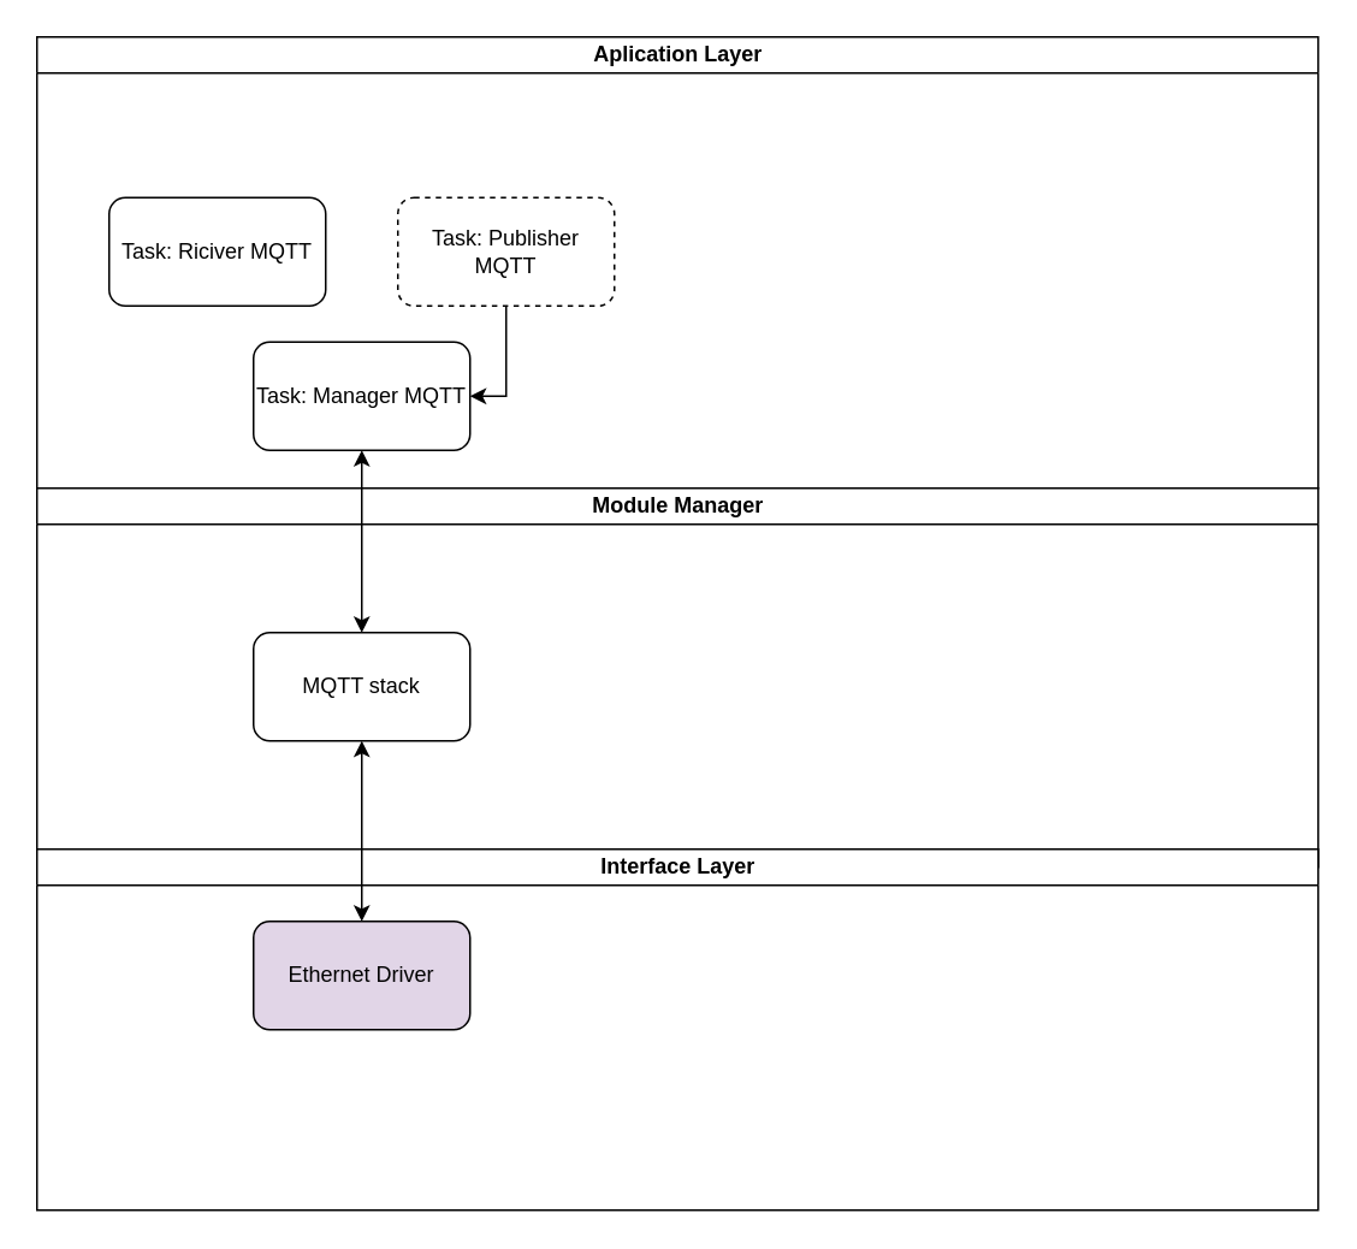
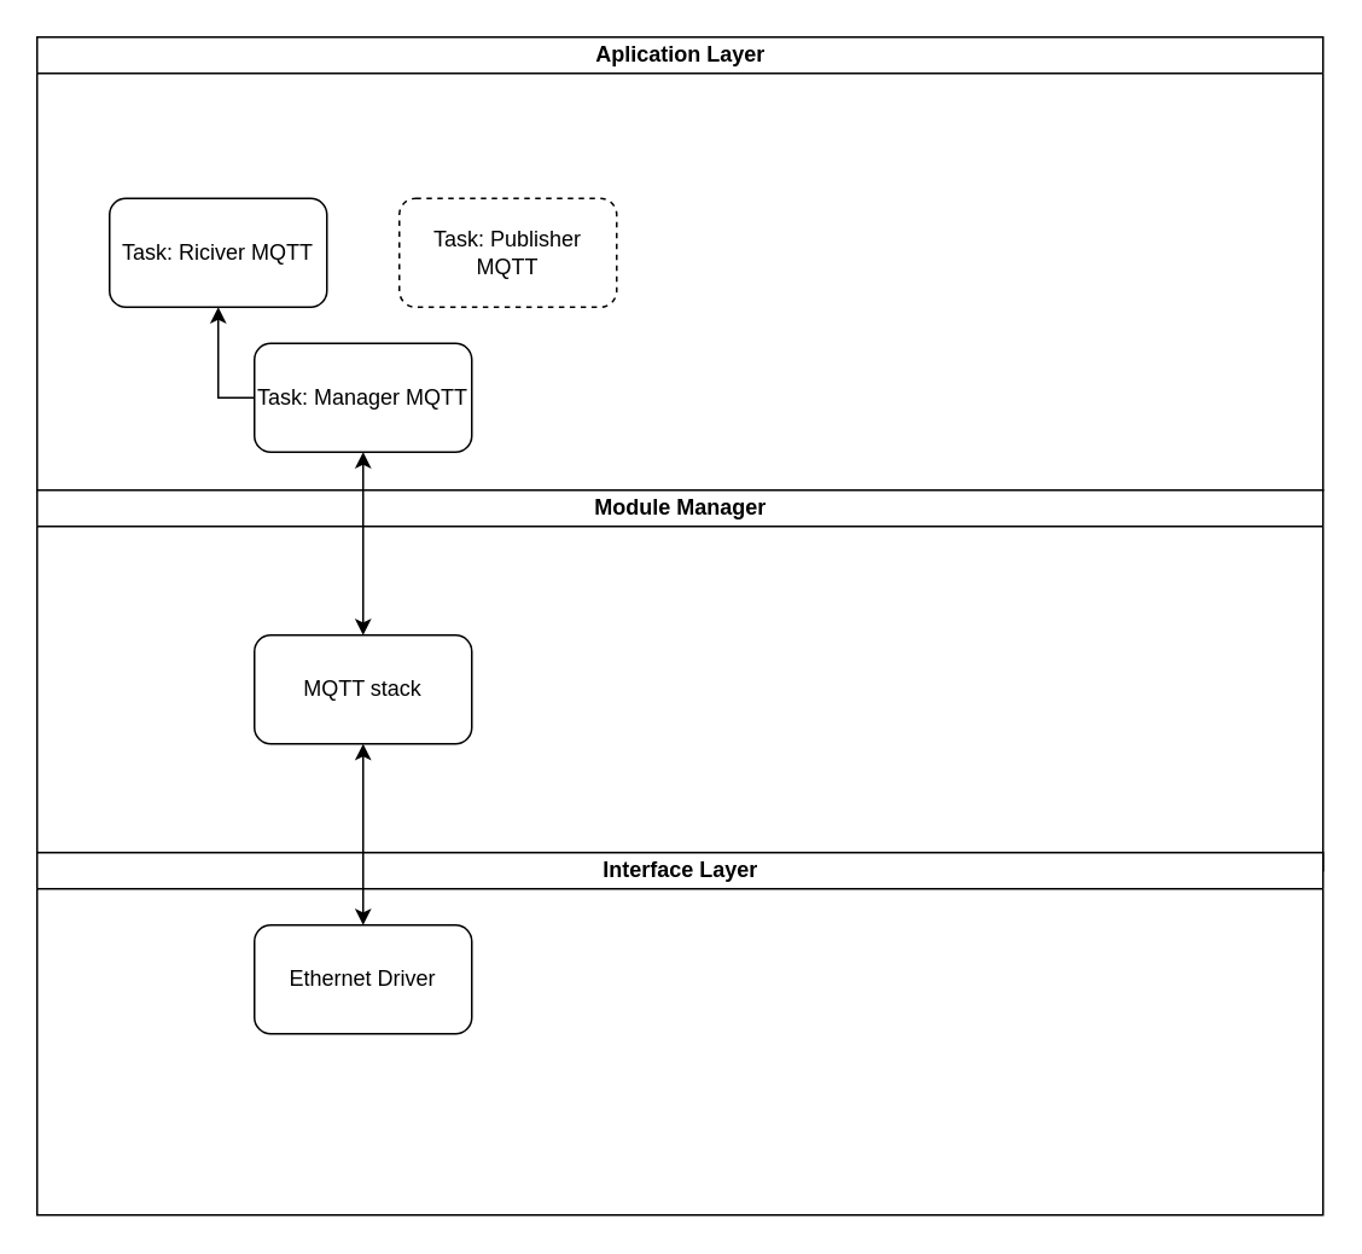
  <mxCell id="0" />
  <mxCell id="1" parent="0" />
  <mxCell id="2" value="Aplication Layer" style="swimlane;html=1;startSize=20;horizontal=1;containerType=tree;glass=0;" parent="1" vertex="1"><mxGeometry x="20" y="20" width="710" height="250" as="geometry" /></mxCell>
  <mxCell id="3" value="Task: Riciver MQTT" style="rounded=1;whiteSpace=wrap;html=1;" vertex="1" parent="2"><mxGeometry x="40" y="89" width="120" height="60" as="geometry" /></mxCell>
- <mxCell id="4" style="edgeStyle=orthogonalEdgeStyle;rounded=0;orthogonalLoop=1;jettySize=auto;html=1;exitX=0.5;exitY=1;exitDx=0;exitDy=0;entryX=1;entryY=0.5;entryDx=0;entryDy=0;startArrow=none;startFill=0;endArrow=classic;endFill=1;" edge="1" parent="2" source="5" target="7"><mxGeometry relative="1" as="geometry" /></mxCell>
  <mxCell id="5" value="Task:&amp;nbsp;Publisher MQTT" style="rounded=1;whiteSpace=wrap;html=1;dashed=1;" vertex="1" parent="2"><mxGeometry x="200" y="89" width="120" height="60" as="geometry" /></mxCell>
+ <mxCell id="6" style="edgeStyle=orthogonalEdgeStyle;rounded=0;orthogonalLoop=1;jettySize=auto;html=1;exitX=0;exitY=0.5;exitDx=0;exitDy=0;entryX=0.5;entryY=1;entryDx=0;entryDy=0;startArrow=none;startFill=0;endArrow=classic;endFill=1;" edge="1" parent="2" source="7" target="3"><mxGeometry relative="1" as="geometry" /></mxCell>
  <mxCell id="7" value="Task: Manager MQTT" style="rounded=1;whiteSpace=wrap;html=1;" vertex="1" parent="2"><mxGeometry x="120" y="169" width="120" height="60" as="geometry" /></mxCell>
  <mxCell id="8" value="Module Manager" style="swimlane;html=1;startSize=20;horizontal=1;containerType=tree;glass=0;" vertex="1" parent="1"><mxGeometry x="20" y="270" width="710" height="210" as="geometry" /></mxCell>
  <mxCell id="9" value="MQTT stack" style="rounded=1;whiteSpace=wrap;html=1;" vertex="1" parent="8"><mxGeometry x="120" y="80" width="120" height="60" as="geometry" /></mxCell>
  <mxCell id="10" value="Interface Layer" style="swimlane;html=1;startSize=20;horizontal=1;containerType=tree;glass=0;" vertex="1" parent="1"><mxGeometry x="20" y="470" width="710" height="200" as="geometry" /></mxCell>
- <mxCell id="11" value="Ethernet Driver" style="rounded=1;whiteSpace=wrap;html=1;fillColor=#e1d5e7;" vertex="1" parent="10"><mxGeometry x="120" y="40" width="120" height="60" as="geometry" /></mxCell>
+ <mxCell id="11" value="Ethernet Driver" style="rounded=1;whiteSpace=wrap;html=1;" vertex="1" parent="10"><mxGeometry x="120" y="40" width="120" height="60" as="geometry" /></mxCell>
  <mxCell id="12" value="" style="edgeStyle=orthogonalEdgeStyle;rounded=0;orthogonalLoop=1;jettySize=auto;html=1;startArrow=classic;startFill=1;" edge="1" source="7" target="9" parent="1"><mxGeometry relative="1" as="geometry" /></mxCell>
  <mxCell id="13" value="" style="edgeStyle=orthogonalEdgeStyle;rounded=0;orthogonalLoop=1;jettySize=auto;html=1;endArrow=classic;endFill=1;startArrow=classic;startFill=1;" edge="1" target="11" source="9" parent="1"><mxGeometry relative="1" as="geometry"><mxPoint x="240" y="530" as="sourcePoint" /></mxGeometry></mxCell>
